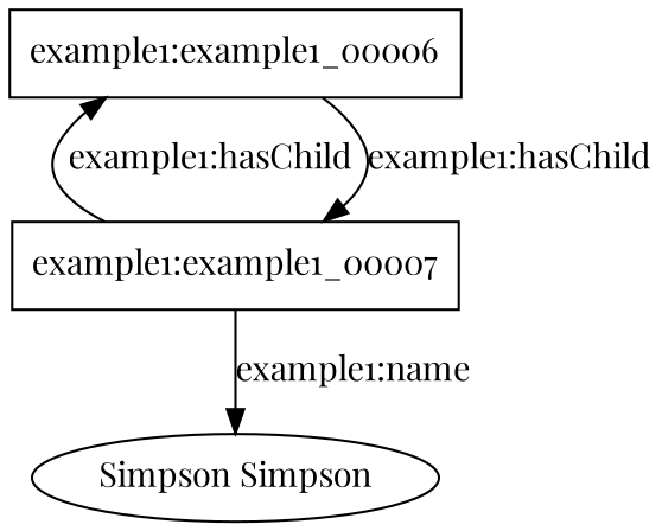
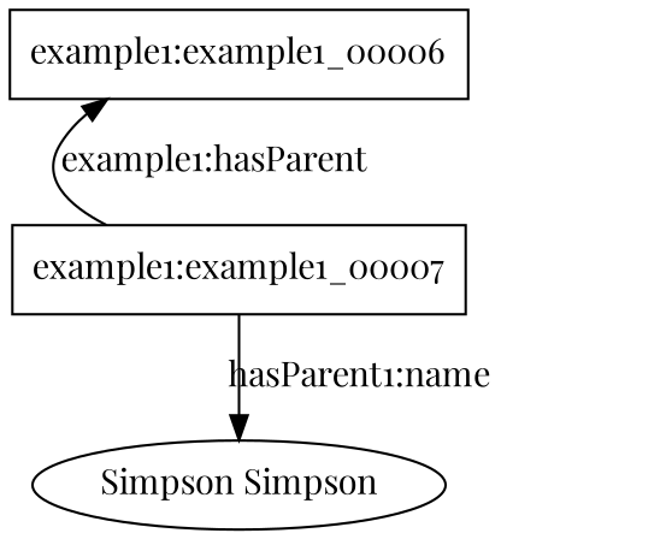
  digraph {
    font=Arial
    fontname="Playfair Display"
    node [fontname="Playfair Display" shape=box]
    edge [fontname="Playfair Display"]
    n1 [label="Simpson Simpson" shape=""]
    "example1:example1_00007"
    "example1:example1_00006"
-   "example1:example1_00007" -> n1 [label="example1:name"]
-   "example1:example1_00006" -> "example1:example1_00007" [dir=back label="example1:hasChild"]
-   "example1:example1_00006" -> "example1:example1_00007" [label="example1:hasChild"]
+   "example1:example1_00007" -> n1 [label="hasParent1:name"]
+   "example1:example1_00006" -> "example1:example1_00007" [dir=back label="example1:hasParent"]
  }
